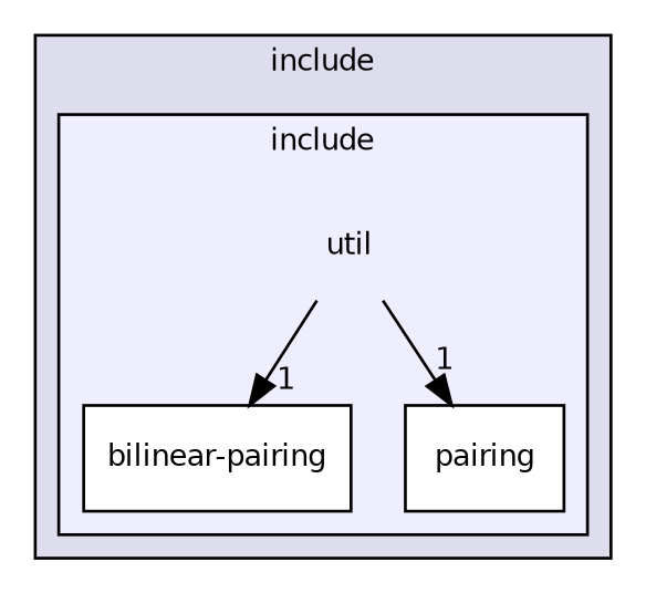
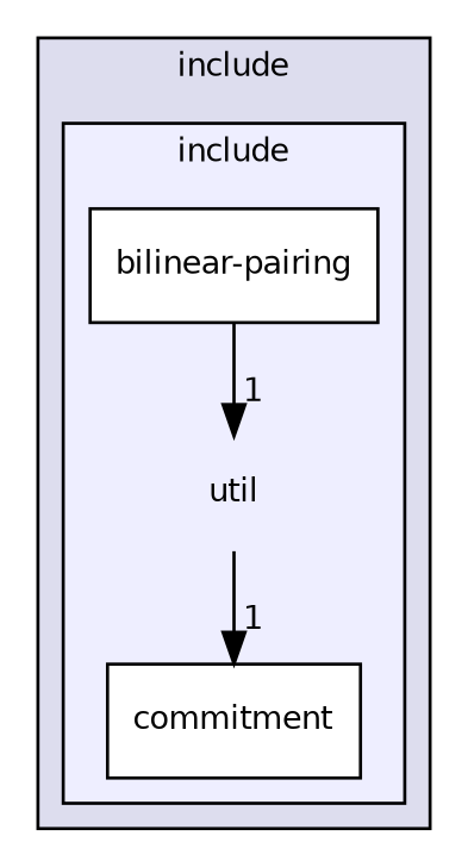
  digraph {
    compound=true
    node [fontname=Helvetica fontsize=10 shape=box color=black fillcolor=white style=filled]
    edge [headlabel=1 labeldistance=1.5 labelfontname=Helvetica labelfontsize=10]
    n1 [label=util shape=plaintext color="" fillcolor="" style=""]
    n2 [label="bilinear-pairing"]
-   n3 [label=pairing]
+   n3 [label=commitment]
    subgraph cluster_1 {
      bgcolor="#ddddee"
      fontname=Helvetica
      fontsize=10
      label=include
      pencolor=black
      subgraph cluster_2 {
        bgcolor="#eeeeff"
        fontname=Helvetica
        fontsize=10
        label=include
        pencolor=black
        n1
        n2
        n3
      }
    }
-   n1 -> n2
+   n2 -> n1
    n1 -> n3
  }
